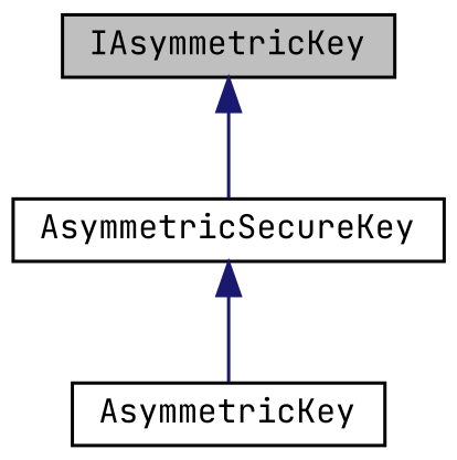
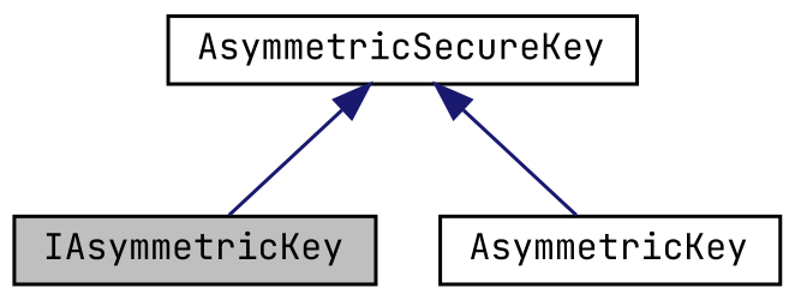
  digraph {
    fontname="JetBrains Mono"
    node [color=black fillcolor=white fontname="JetBrains Mono" fontsize=10 shape=record style=filled]
    edge [color=midnightblue dir=back fontname="JetBrains Mono" fontsize=10 labelfontname=Helvetica labelfontsize=10 style=solid]
    n1 [fillcolor=grey75 fontcolor=black height=0.2 label=IAsymmetricKey width=0.4]
    n2 [height=0.2 label=AsymmetricSecureKey width=0.4]
    n3 [height=0.2 label=AsymmetricKey width=0.4]
-   n1 -> n2
+   n2 -> n1
    n2 -> n3
  }
